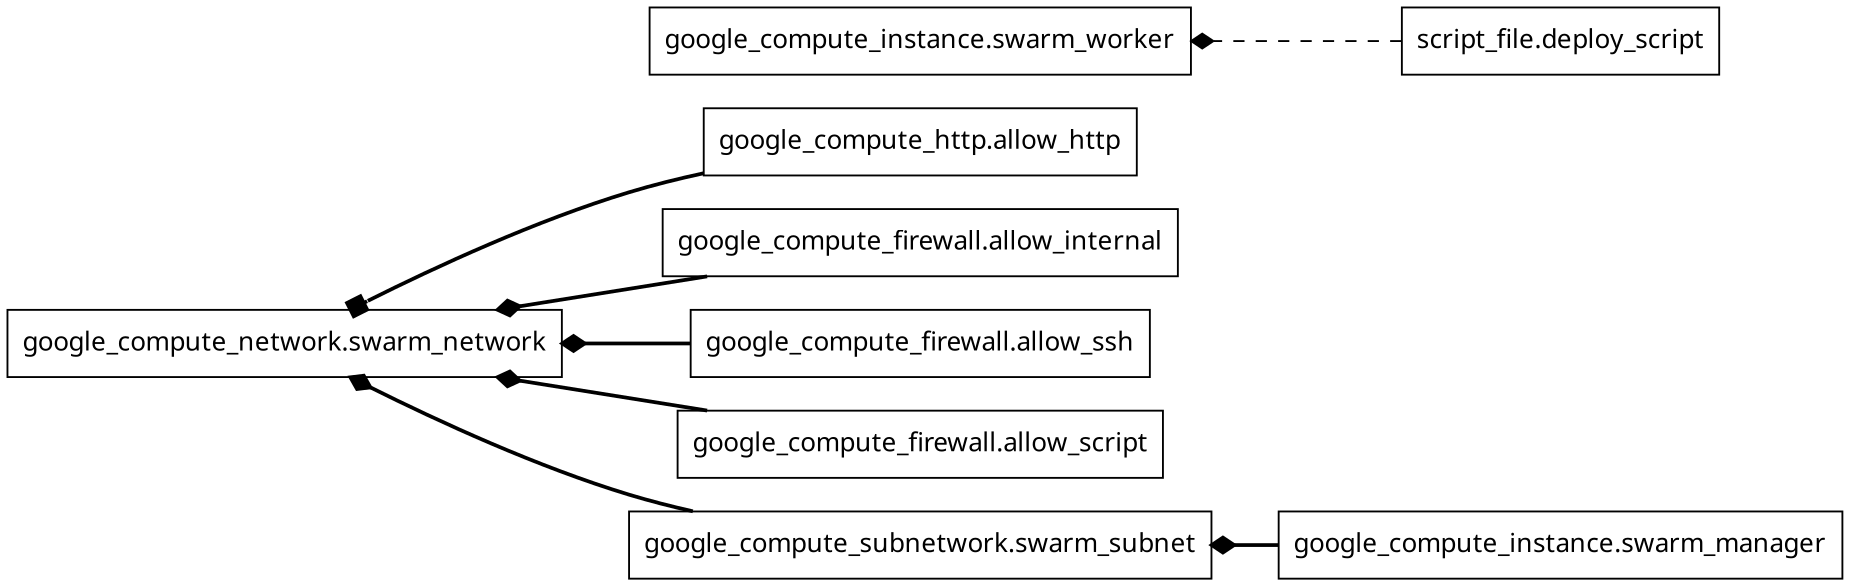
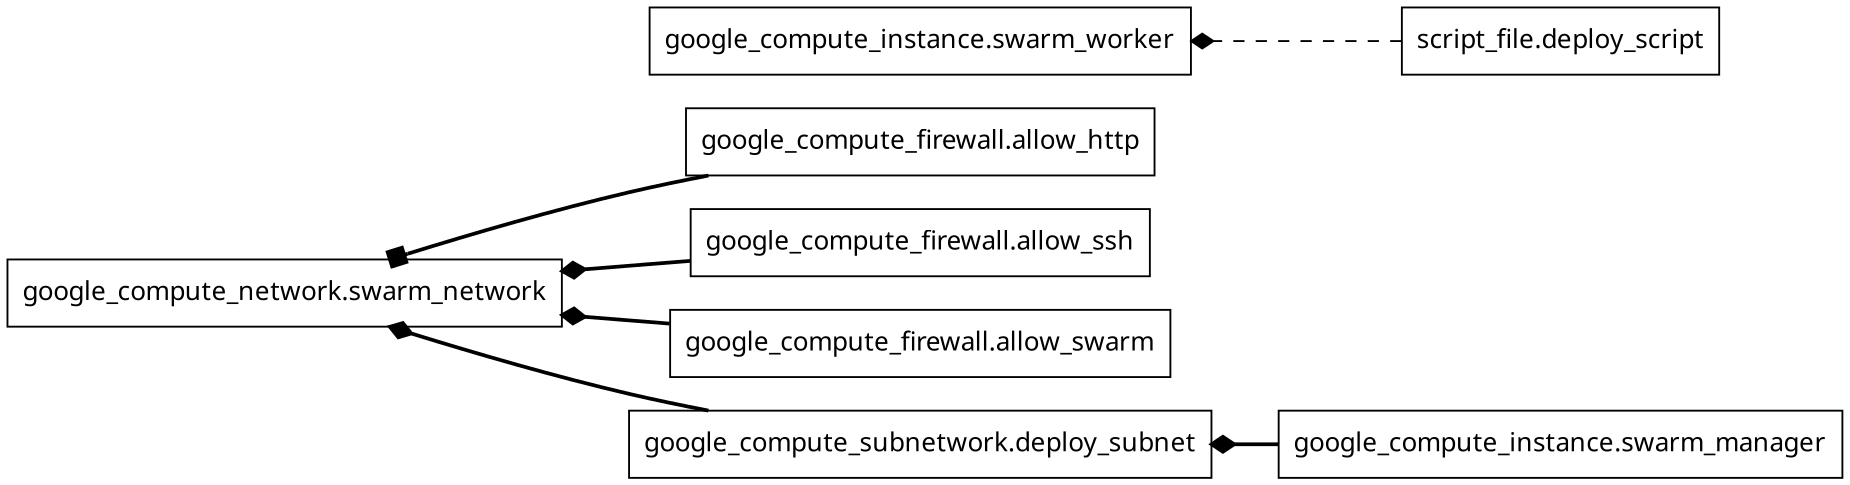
  digraph {
    rankdir=RL
    node [fontname="sans-serif" shape=rect]
    edge [arrowhead=diamond style=bold]
-   n1 [label="google_compute_http.allow_http"]
+   n1 [label="google_compute_firewall.allow_http"]
    n2 [label="google_compute_network.swarm_network"]
-   n3 [label="google_compute_firewall.allow_internal"]
    n4 [label="google_compute_firewall.allow_ssh"]
-   n5 [label="google_compute_firewall.allow_script"]
+   n5 [label="google_compute_firewall.allow_swarm"]
    n6 [label="google_compute_instance.swarm_manager"]
-   n7 [label="google_compute_subnetwork.swarm_subnet"]
+   n7 [label="google_compute_subnetwork.deploy_subnet"]
    n8 [label="google_compute_instance.swarm_worker"]
    n9 [label="script_file.deploy_script"]
    n1 -> n2 [arrowhead=box]
-   n3 -> n2
    n4 -> n2
    n5 -> n2
    n6 -> n7
    n7 -> n2
    n9 -> n8 [style=dashed]
  }
